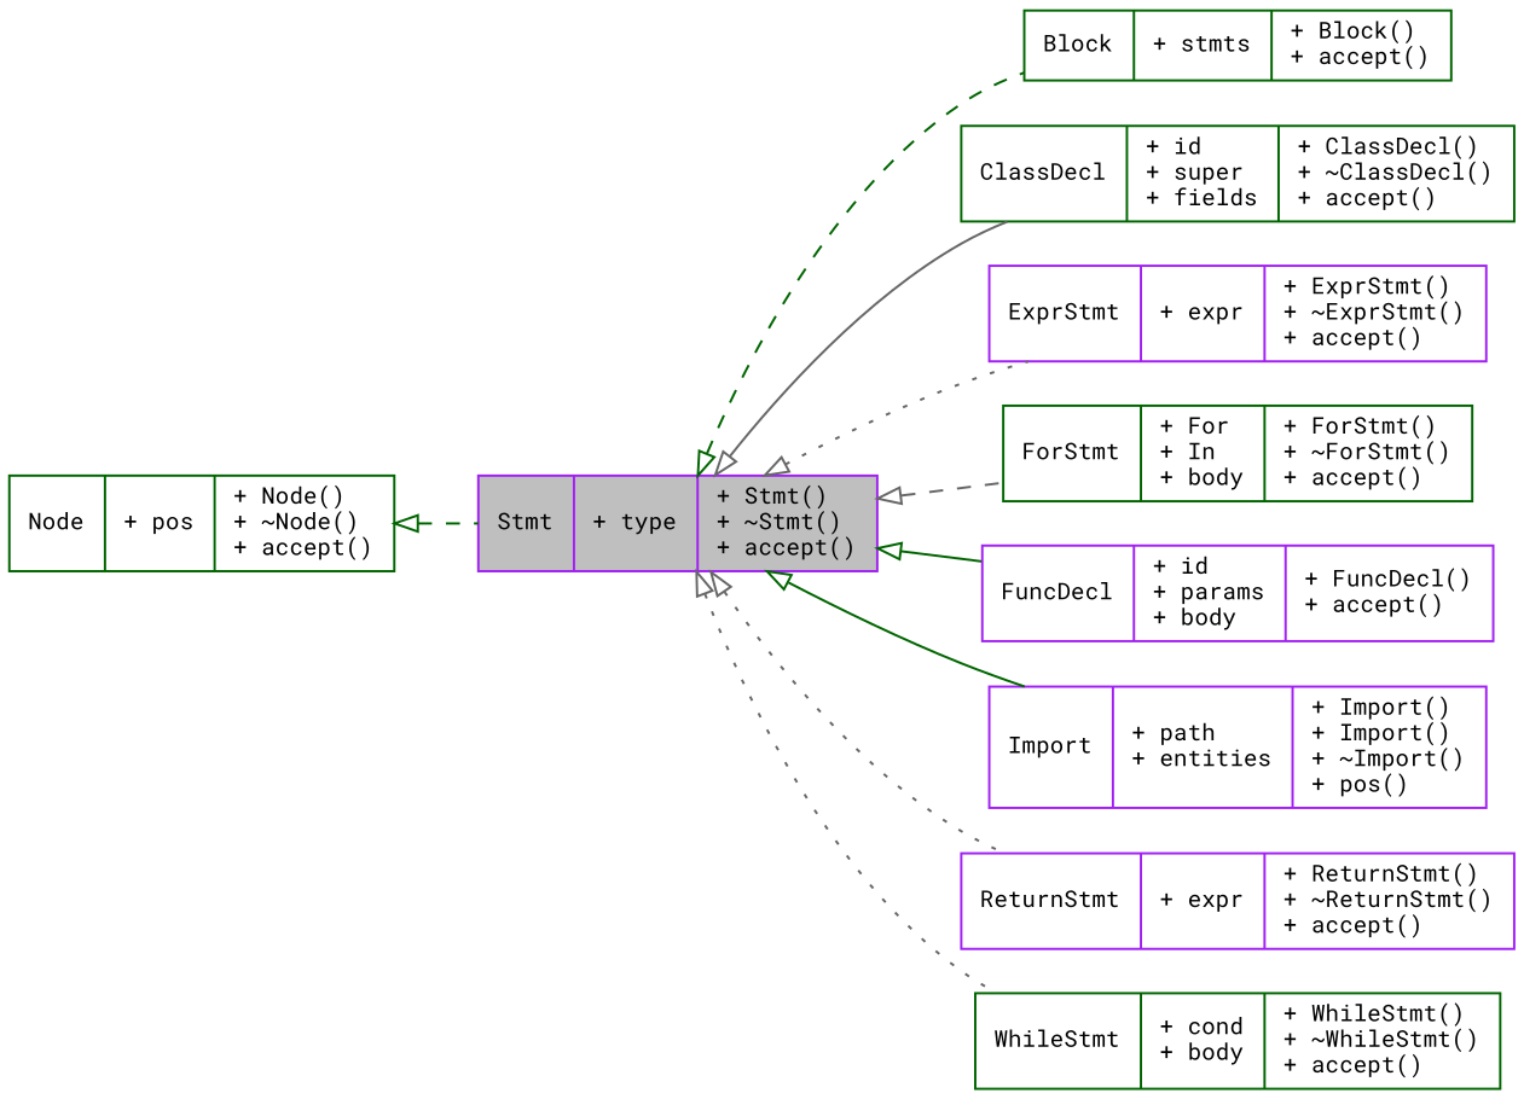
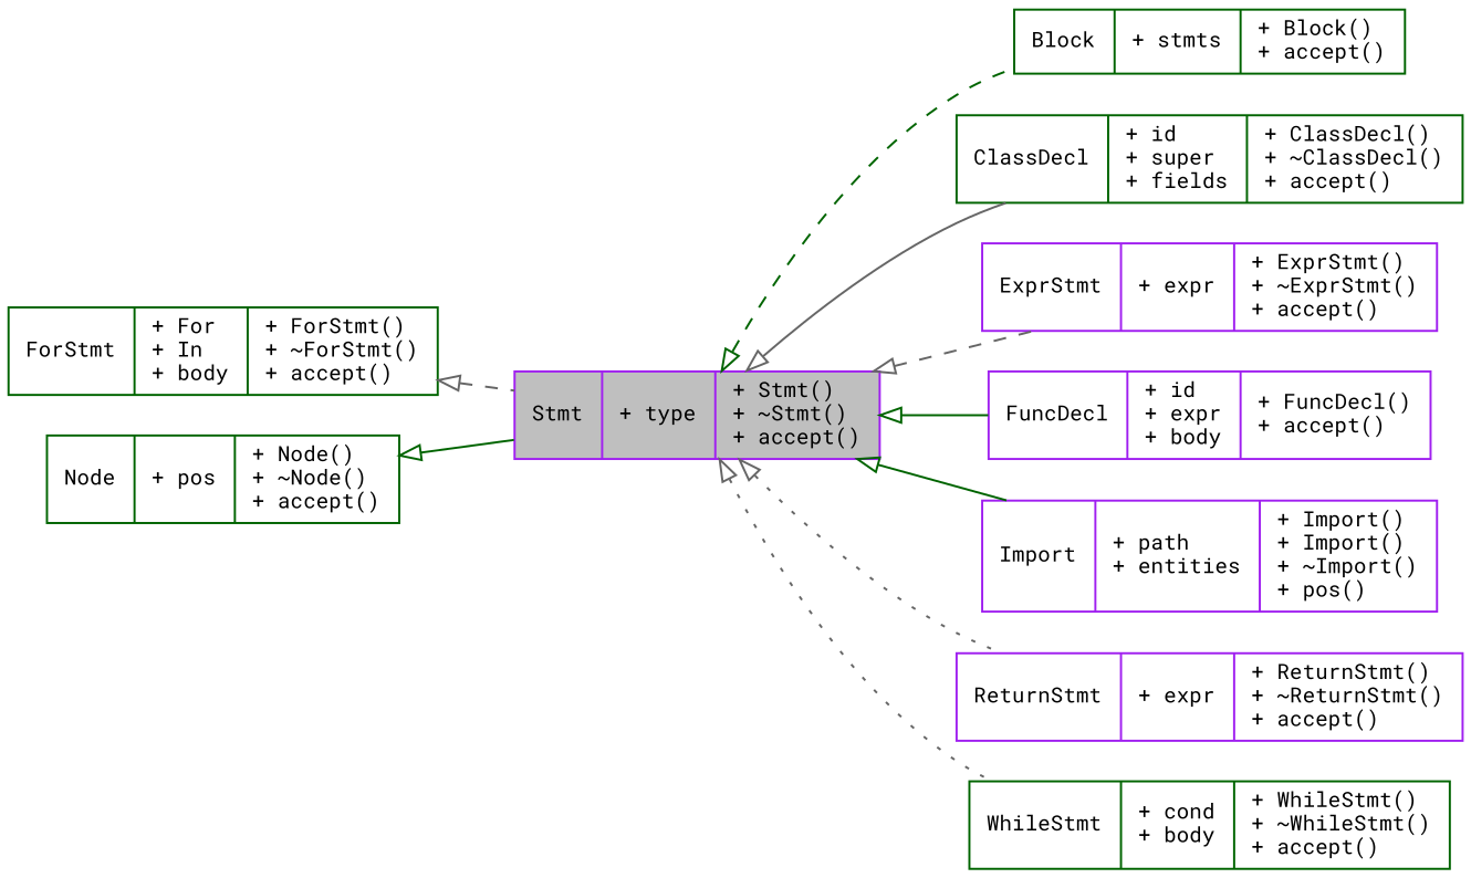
  digraph {
    fontname="Roboto Mono"
    rankdir=LR
    node [color=purple fillcolor=white fontname="Roboto Mono" fontsize=10 shape=record style=filled]
    edge [arrowtail=onormal color=gray40 dir=back fontname="Roboto Mono" fontsize=10 labelfontname=Helvetica labelfontsize=10 style=solid]
    n1 [fillcolor=grey75 fontcolor=black height=0.2 label="{Stmt\n|+ type\l|+ Stmt()\l+ ~Stmt()\l+ accept()\l}" width=0.4]
    n2 [color=darkgreen height=0.2 label="{Block\n|+ stmts\l|+ Block()\l+ accept()\l}" width=0.4]
    n3 [color=darkgreen height=0.2 label="{ClassDecl\n|+ id\l+ super\l+ fields\l|+ ClassDecl()\l+ ~ClassDecl()\l+ accept()\l}" width=0.4]
    n4 [height=0.2 label="{ExprStmt\n|+ expr\l|+ ExprStmt()\l+ ~ExprStmt()\l+ accept()\l}" width=0.4]
    n5 [color=darkgreen height=0.2 label="{ForStmt\n|+ For\l+ In\l+ body\l|+ ForStmt()\l+ ~ForStmt()\l+ accept()\l}" width=0.4]
-   n6 [height=0.2 label="{FuncDecl\n|+ id\l+ params\l+ body\l|+ FuncDecl()\l+ accept()\l}" width=0.4]
+   n6 [height=0.2 label="{FuncDecl\n|+ id\l+ expr\l+ body\l|+ FuncDecl()\l+ accept()\l}" width=0.4]
    n7 [height=0.2 label="{Import\n|+ path\l+ entities\l|+ Import()\l+ Import()\l+ ~Import()\l+ pos()\l}" width=0.4]
    n8 [height=0.2 label="{ReturnStmt\n|+ expr\l|+ ReturnStmt()\l+ ~ReturnStmt()\l+ accept()\l}" width=0.4]
    n9 [color=darkgreen height=0.2 label="{WhileStmt\n|+ cond\l+ body\l|+ WhileStmt()\l+ ~WhileStmt()\l+ accept()\l}" width=0.4]
    n10 [color=darkgreen height=0.2 label="{Node\n|+ pos\l|+ Node()\l+ ~Node()\l+ accept()\l}" width=0.4]
    n1 -> n2 [color=darkgreen style=dashed]
    n1 -> n3
-   n1 -> n4 [style=dotted]
-   n1 -> n5 [style=dashed]
+   n1 -> n4 [style=dashed]
+   n5 -> n1 [style=dashed]
    n1 -> n6 [color=darkgreen]
    n1 -> n7 [color=darkgreen]
    n1 -> n8 [style=dotted]
    n1 -> n9 [style=dotted]
-   n10 -> n1 [color=darkgreen style=dashed]
+   n10 -> n1 [color=darkgreen]
  }
